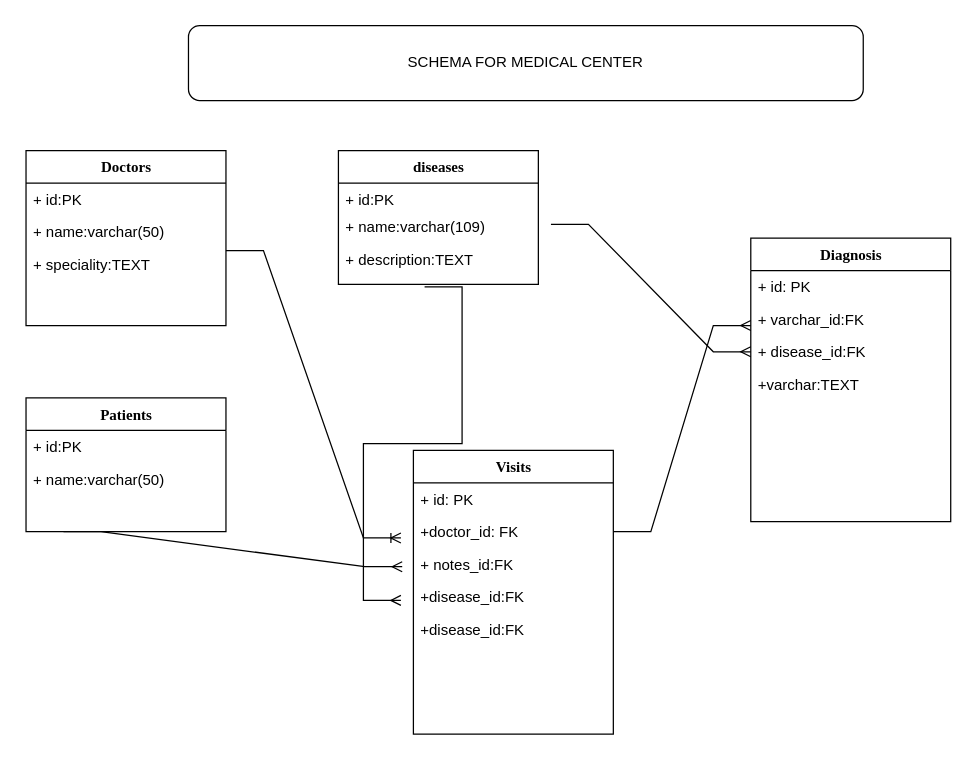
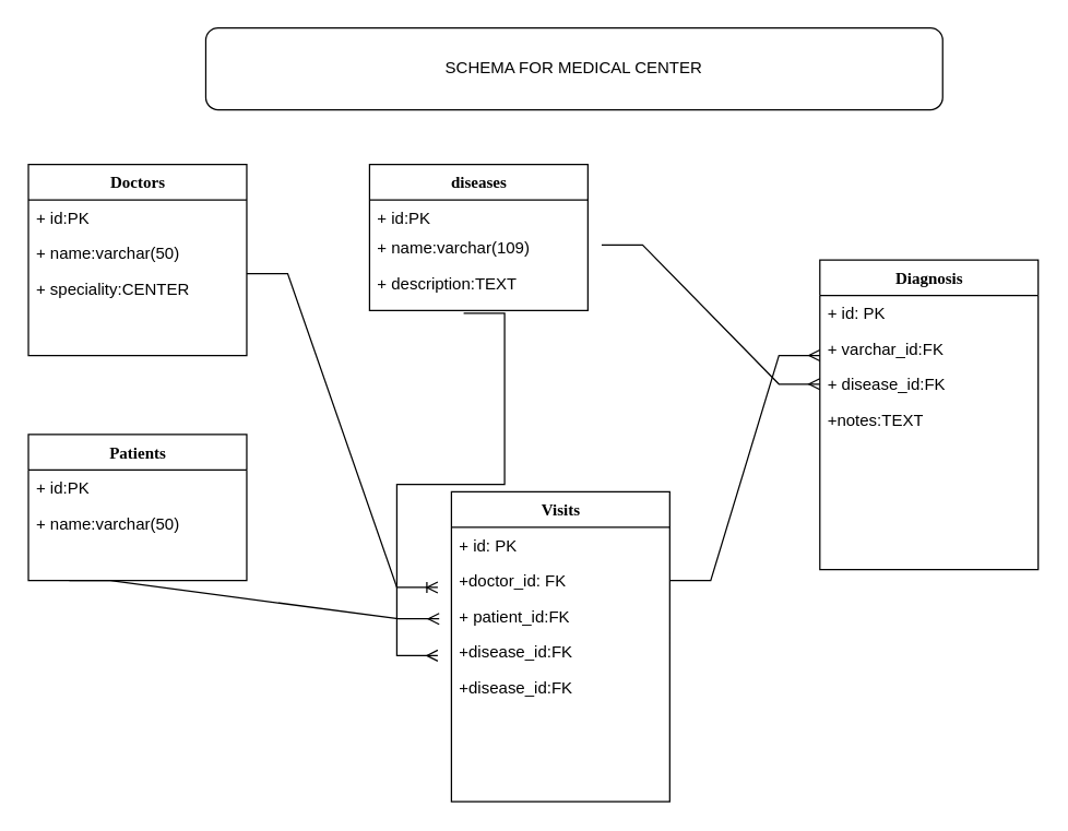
  <mxCell id="0" />
  <mxCell id="1" parent="0" />
  <mxCell id="2" value="Doctors" style="swimlane;html=1;fontStyle=1;align=center;verticalAlign=top;childLayout=stackLayout;horizontal=1;startSize=26;horizontalStack=0;resizeParent=1;resizeLast=0;collapsible=1;marginBottom=0;swimlaneFillColor=#ffffff;rounded=0;shadow=0;comic=0;labelBackgroundColor=none;strokeWidth=1;fillColor=none;fontFamily=Verdana;fontSize=12" parent="1" vertex="1"><mxGeometry x="20" y="120" width="160" height="140" as="geometry" /></mxCell>
  <mxCell id="3" value="+ id:PK" style="text;html=1;strokeColor=none;fillColor=none;align=left;verticalAlign=top;spacingLeft=4;spacingRight=4;whiteSpace=wrap;overflow=hidden;rotatable=0;points=[[0,0.5],[1,0.5]];portConstraint=eastwest;" parent="2" vertex="1"><mxGeometry y="26" width="160" height="26" as="geometry" /></mxCell>
  <mxCell id="4" value="+ name:varchar(50)" style="text;html=1;strokeColor=none;fillColor=none;align=left;verticalAlign=top;spacingLeft=4;spacingRight=4;whiteSpace=wrap;overflow=hidden;rotatable=0;points=[[0,0.5],[1,0.5]];portConstraint=eastwest;" parent="2" vertex="1"><mxGeometry y="52" width="160" height="26" as="geometry" /></mxCell>
- <mxCell id="5" value="+ speciality:TEXT" style="text;html=1;strokeColor=none;fillColor=none;align=left;verticalAlign=top;spacingLeft=4;spacingRight=4;whiteSpace=wrap;overflow=hidden;rotatable=0;points=[[0,0.5],[1,0.5]];portConstraint=eastwest;" parent="2" vertex="1"><mxGeometry y="78" width="160" height="26" as="geometry" /></mxCell>
+ <mxCell id="5" value="+ speciality:CENTER" style="text;html=1;strokeColor=none;fillColor=none;align=left;verticalAlign=top;spacingLeft=4;spacingRight=4;whiteSpace=wrap;overflow=hidden;rotatable=0;points=[[0,0.5],[1,0.5]];portConstraint=eastwest;" parent="2" vertex="1"><mxGeometry y="78" width="160" height="26" as="geometry" /></mxCell>
  <mxCell id="6" value="Patients" style="swimlane;html=1;fontStyle=1;align=center;verticalAlign=top;childLayout=stackLayout;horizontal=1;startSize=26;horizontalStack=0;resizeParent=1;resizeLast=0;collapsible=1;marginBottom=0;swimlaneFillColor=#ffffff;rounded=0;shadow=0;comic=0;labelBackgroundColor=none;strokeWidth=1;fillColor=none;fontFamily=Verdana;fontSize=12" parent="1" vertex="1"><mxGeometry x="20" y="318" width="160" height="107" as="geometry" /></mxCell>
  <mxCell id="7" value="+ id:PK" style="text;html=1;strokeColor=none;fillColor=none;align=left;verticalAlign=top;spacingLeft=4;spacingRight=4;whiteSpace=wrap;overflow=hidden;rotatable=0;points=[[0,0.5],[1,0.5]];portConstraint=eastwest;" parent="6" vertex="1"><mxGeometry y="26" width="160" height="26" as="geometry" /></mxCell>
  <mxCell id="8" value="+ name:varchar(50)" style="text;html=1;strokeColor=none;fillColor=none;align=left;verticalAlign=top;spacingLeft=4;spacingRight=4;whiteSpace=wrap;overflow=hidden;rotatable=0;points=[[0,0.5],[1,0.5]];portConstraint=eastwest;" parent="6" vertex="1"><mxGeometry y="52" width="160" height="26" as="geometry" /></mxCell>
  <mxCell id="9" value="" style="edgeStyle=entityRelationEdgeStyle;fontSize=12;html=1;endArrow=ERoneToMany;rounded=0;" edge="1" parent="1"><mxGeometry width="100" height="100" relative="1" as="geometry"><mxPoint x="180" y="200" as="sourcePoint" /><mxPoint x="320" y="430" as="targetPoint" /></mxGeometry></mxCell>
  <mxCell id="10" value="" style="edgeStyle=entityRelationEdgeStyle;fontSize=12;html=1;endArrow=ERoneToMany;rounded=0;entryX=1.056;entryY=0.885;entryDx=0;entryDy=0;entryPerimeter=0;exitX=0;exitY=0.5;exitDx=0;exitDy=0;" edge="1" parent="1" source="11"><mxGeometry width="100" height="100" relative="1" as="geometry"><mxPoint x="661.04" y="181.5" as="sourcePoint" /><mxPoint x="490" y="467.01" as="targetPoint" /></mxGeometry></mxCell>
  <mxCell id="11" value="Visits" style="swimlane;html=1;fontStyle=1;align=center;verticalAlign=top;childLayout=stackLayout;horizontal=1;startSize=26;horizontalStack=0;resizeParent=1;resizeLast=0;collapsible=1;marginBottom=0;swimlaneFillColor=#ffffff;rounded=0;shadow=0;comic=0;labelBackgroundColor=none;strokeWidth=1;fillColor=none;fontFamily=Verdana;fontSize=12" parent="1" vertex="1"><mxGeometry x="330" y="360" width="160" height="227" as="geometry" /></mxCell>
  <mxCell id="12" value="+ id: PK" style="text;html=1;strokeColor=none;fillColor=none;align=left;verticalAlign=top;spacingLeft=4;spacingRight=4;whiteSpace=wrap;overflow=hidden;rotatable=0;points=[[0,0.5],[1,0.5]];portConstraint=eastwest;" parent="11" vertex="1"><mxGeometry y="26" width="160" height="26" as="geometry" /></mxCell>
  <mxCell id="13" value="+doctor_id: FK" style="text;html=1;strokeColor=none;fillColor=none;align=left;verticalAlign=top;spacingLeft=4;spacingRight=4;whiteSpace=wrap;overflow=hidden;rotatable=0;points=[[0,0.5],[1,0.5]];portConstraint=eastwest;" parent="11" vertex="1"><mxGeometry y="52" width="160" height="26" as="geometry" /></mxCell>
- <mxCell id="14" value="+ notes_id:FK" style="text;html=1;strokeColor=none;fillColor=none;align=left;verticalAlign=top;spacingLeft=4;spacingRight=4;whiteSpace=wrap;overflow=hidden;rotatable=0;points=[[0,0.5],[1,0.5]];portConstraint=eastwest;" parent="11" vertex="1"><mxGeometry y="78" width="160" height="26" as="geometry" /></mxCell>
+ <mxCell id="14" value="+ patient_id:FK" style="text;html=1;strokeColor=none;fillColor=none;align=left;verticalAlign=top;spacingLeft=4;spacingRight=4;whiteSpace=wrap;overflow=hidden;rotatable=0;points=[[0,0.5],[1,0.5]];portConstraint=eastwest;" parent="11" vertex="1"><mxGeometry y="78" width="160" height="26" as="geometry" /></mxCell>
  <mxCell id="15" value="+disease_id:FK" style="text;html=1;strokeColor=none;fillColor=none;align=left;verticalAlign=top;spacingLeft=4;spacingRight=4;whiteSpace=wrap;overflow=hidden;rotatable=0;points=[[0,0.5],[1,0.5]];portConstraint=eastwest;" vertex="1" parent="11"><mxGeometry y="104" width="160" height="26" as="geometry" /></mxCell>
  <mxCell id="16" value="+disease_id:FK" style="text;html=1;strokeColor=none;fillColor=none;align=left;verticalAlign=top;spacingLeft=4;spacingRight=4;whiteSpace=wrap;overflow=hidden;rotatable=0;points=[[0,0.5],[1,0.5]];portConstraint=eastwest;" parent="11" vertex="1"><mxGeometry y="130" width="160" height="26" as="geometry" /></mxCell>
  <mxCell id="17" value="" style="edgeStyle=entityRelationEdgeStyle;fontSize=12;html=1;endArrow=ERmany;rounded=0;entryX=-0.056;entryY=0.577;entryDx=0;entryDy=0;entryPerimeter=0;exitX=0.5;exitY=1;exitDx=0;exitDy=0;" edge="1" parent="11" target="14"><mxGeometry width="100" height="100" relative="1" as="geometry"><mxPoint x="-280" y="65" as="sourcePoint" /><mxPoint x="117.04" y="119.002" as="targetPoint" /><Array as="points"><mxPoint x="306" y="-10" /><mxPoint x="326" y="-40" /></Array></mxGeometry></mxCell>
  <mxCell id="18" value="diseases" style="swimlane;html=1;fontStyle=1;align=center;verticalAlign=top;childLayout=stackLayout;horizontal=1;startSize=26;horizontalStack=0;resizeParent=1;resizeLast=0;collapsible=1;marginBottom=0;swimlaneFillColor=#ffffff;rounded=0;shadow=0;comic=0;labelBackgroundColor=none;strokeWidth=1;fillColor=none;fontFamily=Verdana;fontSize=12" vertex="1" parent="1"><mxGeometry x="270" y="120" width="160" height="107" as="geometry" /></mxCell>
  <mxCell id="19" value="+ id:PK" style="text;html=1;strokeColor=none;fillColor=none;align=left;verticalAlign=top;spacingLeft=4;spacingRight=4;whiteSpace=wrap;overflow=hidden;rotatable=0;points=[[0,0.5],[1,0.5]];portConstraint=eastwest;" vertex="1" parent="18"><mxGeometry y="26" width="160" height="22" as="geometry" /></mxCell>
  <mxCell id="20" value="+ name:varchar(109)" style="text;html=1;strokeColor=none;fillColor=none;align=left;verticalAlign=top;spacingLeft=4;spacingRight=4;whiteSpace=wrap;overflow=hidden;rotatable=0;points=[[0,0.5],[1,0.5]];portConstraint=eastwest;" vertex="1" parent="18"><mxGeometry y="48" width="160" height="26" as="geometry" /></mxCell>
  <mxCell id="21" value="+ description:TEXT" style="text;html=1;strokeColor=none;fillColor=none;align=left;verticalAlign=top;spacingLeft=4;spacingRight=4;whiteSpace=wrap;overflow=hidden;rotatable=0;points=[[0,0.5],[1,0.5]];portConstraint=eastwest;" vertex="1" parent="18"><mxGeometry y="74" width="160" height="26" as="geometry" /></mxCell>
  <mxCell id="22" value="Diagnosis" style="swimlane;html=1;fontStyle=1;align=center;verticalAlign=top;childLayout=stackLayout;horizontal=1;startSize=26;horizontalStack=0;resizeParent=1;resizeLast=0;collapsible=1;marginBottom=0;swimlaneFillColor=#ffffff;rounded=0;shadow=0;comic=0;labelBackgroundColor=none;strokeWidth=1;fillColor=none;fontFamily=Verdana;fontSize=12" vertex="1" parent="1"><mxGeometry x="600" y="190" width="160" height="227" as="geometry" /></mxCell>
  <mxCell id="23" value="+ id: PK" style="text;html=1;strokeColor=none;fillColor=none;align=left;verticalAlign=top;spacingLeft=4;spacingRight=4;whiteSpace=wrap;overflow=hidden;rotatable=0;points=[[0,0.5],[1,0.5]];portConstraint=eastwest;" vertex="1" parent="22"><mxGeometry y="26" width="160" height="26" as="geometry" /></mxCell>
  <mxCell id="24" value="+ varchar_id:FK" style="text;html=1;strokeColor=none;fillColor=none;align=left;verticalAlign=top;spacingLeft=4;spacingRight=4;whiteSpace=wrap;overflow=hidden;rotatable=0;points=[[0,0.5],[1,0.5]];portConstraint=eastwest;" vertex="1" parent="22"><mxGeometry y="52" width="160" height="26" as="geometry" /></mxCell>
  <mxCell id="25" value="+ disease_id:FK" style="text;html=1;strokeColor=none;fillColor=none;align=left;verticalAlign=top;spacingLeft=4;spacingRight=4;whiteSpace=wrap;overflow=hidden;rotatable=0;points=[[0,0.5],[1,0.5]];portConstraint=eastwest;" vertex="1" parent="22"><mxGeometry y="78" width="160" height="26" as="geometry" /></mxCell>
- <mxCell id="26" value="+varchar:TEXT" style="text;html=1;strokeColor=none;fillColor=none;align=left;verticalAlign=top;spacingLeft=4;spacingRight=4;whiteSpace=wrap;overflow=hidden;rotatable=0;points=[[0,0.5],[1,0.5]];portConstraint=eastwest;" vertex="1" parent="22"><mxGeometry y="104" width="160" height="26" as="geometry" /></mxCell>
+ <mxCell id="26" value="+notes:TEXT" style="text;html=1;strokeColor=none;fillColor=none;align=left;verticalAlign=top;spacingLeft=4;spacingRight=4;whiteSpace=wrap;overflow=hidden;rotatable=0;points=[[0,0.5],[1,0.5]];portConstraint=eastwest;" vertex="1" parent="22"><mxGeometry y="104" width="160" height="26" as="geometry" /></mxCell>
  <mxCell id="27" value="" style="edgeStyle=entityRelationEdgeStyle;fontSize=12;html=1;endArrow=ERmany;rounded=0;exitX=1;exitY=0.5;exitDx=0;exitDy=0;" edge="1" parent="1" source="13"><mxGeometry width="100" height="100" relative="1" as="geometry"><mxPoint x="500" y="360" as="sourcePoint" /><mxPoint x="600" y="260" as="targetPoint" /></mxGeometry></mxCell>
  <mxCell id="28" value="" style="edgeStyle=entityRelationEdgeStyle;fontSize=12;html=1;endArrow=ERmany;rounded=0;exitX=0.431;exitY=1.346;exitDx=0;exitDy=0;exitPerimeter=0;" edge="1" parent="1" source="21"><mxGeometry width="100" height="100" relative="1" as="geometry"><mxPoint x="430" y="350" as="sourcePoint" /><mxPoint x="320" y="480" as="targetPoint" /></mxGeometry></mxCell>
  <mxCell id="29" value="" style="edgeStyle=entityRelationEdgeStyle;fontSize=12;html=1;endArrow=ERmany;rounded=0;exitX=1.063;exitY=0.423;exitDx=0;exitDy=0;exitPerimeter=0;entryX=0;entryY=0.5;entryDx=0;entryDy=0;" edge="1" parent="1" source="20" target="25"><mxGeometry width="100" height="100" relative="1" as="geometry"><mxPoint x="500" y="435" as="sourcePoint" /><mxPoint x="590" y="281" as="targetPoint" /></mxGeometry></mxCell>
  <mxCell id="30" value="SCHEMA FOR MEDICAL CENTER" style="rounded=1;whiteSpace=wrap;html=1;" vertex="1" parent="1"><mxGeometry x="150" y="20" width="540" height="60" as="geometry" /></mxCell>
